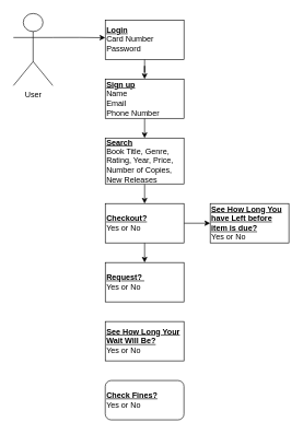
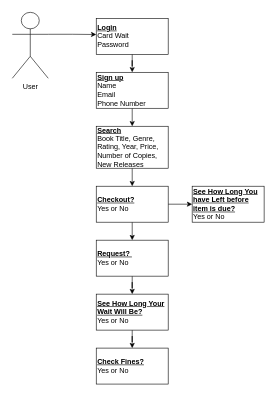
  <mxCell id="0" />
  <mxCell id="1" parent="0" />
  <mxCell id="2" style="edgeStyle=orthogonalEdgeStyle;rounded=0;orthogonalLoop=1;jettySize=auto;html=1;exitX=1;exitY=0.333;exitDx=0;exitDy=0;exitPerimeter=0;" edge="1" parent="1" source="3"><mxGeometry relative="1" as="geometry"><mxPoint x="160" y="57" as="targetPoint" /></mxGeometry></mxCell>
  <mxCell id="3" value="User" style="shape=umlActor;verticalLabelPosition=bottom;labelBackgroundColor=#ffffff;verticalAlign=top;html=1;outlineConnect=0;" vertex="1" parent="1"><mxGeometry x="20" y="20" width="60" height="110" as="geometry" /></mxCell>
  <mxCell id="4" style="edgeStyle=orthogonalEdgeStyle;rounded=0;orthogonalLoop=1;jettySize=auto;html=1;exitX=0.5;exitY=1;exitDx=0;exitDy=0;" edge="1" parent="1" source="5" target="7"><mxGeometry relative="1" as="geometry"><mxPoint x="220" y="160" as="targetPoint" /></mxGeometry></mxCell>
  <mxCell id="5" value="" style="rounded=0;whiteSpace=wrap;html=1;" vertex="1" parent="1"><mxGeometry x="160" y="30" width="120" height="60" as="geometry" /></mxCell>
  <mxCell id="6" style="edgeStyle=orthogonalEdgeStyle;rounded=0;orthogonalLoop=1;jettySize=auto;html=1;exitX=0.5;exitY=1;exitDx=0;exitDy=0;entryX=0.5;entryY=0;entryDx=0;entryDy=0;" edge="1" parent="1" source="7" target="9"><mxGeometry relative="1" as="geometry"><mxPoint x="220" y="230" as="targetPoint" /></mxGeometry></mxCell>
  <mxCell id="7" value="&lt;u style=&quot;font-weight: bold&quot;&gt;Sign up&lt;/u&gt;&lt;br&gt;Name&amp;nbsp;&lt;br&gt;Email&amp;nbsp;&lt;br&gt;Phone Number" style="rounded=0;whiteSpace=wrap;html=1;align=left;" vertex="1" parent="1"><mxGeometry x="160" y="120" width="120" height="60" as="geometry" /></mxCell>
  <mxCell id="8" style="edgeStyle=orthogonalEdgeStyle;rounded=0;orthogonalLoop=1;jettySize=auto;html=1;exitX=0.5;exitY=1;exitDx=0;exitDy=0;entryX=0.5;entryY=0;entryDx=0;entryDy=0;entryPerimeter=0;" edge="1" parent="1" source="9" target="12"><mxGeometry relative="1" as="geometry"><mxPoint x="220" y="300" as="targetPoint" /></mxGeometry></mxCell>
  <mxCell id="9" value="&lt;b&gt;&lt;u&gt;Search&lt;/u&gt;&lt;br&gt;&lt;/b&gt;Book Title, Genre, Rating, Year, Price, Number of Copies, New Releases" style="rounded=0;whiteSpace=wrap;html=1;align=left;" vertex="1" parent="1"><mxGeometry x="160" y="210" width="120" height="70" as="geometry" /></mxCell>
  <mxCell id="10" style="edgeStyle=orthogonalEdgeStyle;rounded=0;orthogonalLoop=1;jettySize=auto;html=1;exitX=0.5;exitY=1;exitDx=0;exitDy=0;entryX=0.5;entryY=0;entryDx=0;entryDy=0;" edge="1" parent="1" source="12" target="14"><mxGeometry relative="1" as="geometry"><mxPoint x="220" y="470" as="targetPoint" /></mxGeometry></mxCell>
  <mxCell id="11" style="edgeStyle=orthogonalEdgeStyle;rounded=0;orthogonalLoop=1;jettySize=auto;html=1;exitX=1;exitY=0.5;exitDx=0;exitDy=0;" edge="1" parent="1" source="12" target="19"><mxGeometry relative="1" as="geometry"><mxPoint x="350" y="390" as="targetPoint" /></mxGeometry></mxCell>
  <mxCell id="12" value="&lt;b&gt;&lt;u&gt;Checkout?&lt;/u&gt;&lt;/b&gt;&lt;br&gt;Yes or No" style="rounded=0;whiteSpace=wrap;html=1;align=left;" vertex="1" parent="1"><mxGeometry x="160" y="310" width="120" height="60" as="geometry" /></mxCell>
+ <mxCell id="13" style="edgeStyle=orthogonalEdgeStyle;rounded=0;orthogonalLoop=1;jettySize=auto;html=1;exitX=0.5;exitY=1;exitDx=0;exitDy=0;" edge="1" parent="1" source="14" target="16"><mxGeometry relative="1" as="geometry"><mxPoint x="220" y="590" as="targetPoint" /></mxGeometry></mxCell>
  <mxCell id="14" value="&lt;b&gt;&lt;u&gt;Request?&amp;nbsp;&lt;/u&gt;&lt;/b&gt;&lt;br&gt;Yes or No" style="rounded=0;whiteSpace=wrap;html=1;align=left;" vertex="1" parent="1"><mxGeometry x="160" y="400" width="120" height="60" as="geometry" /></mxCell>
+ <mxCell id="15" style="edgeStyle=orthogonalEdgeStyle;rounded=0;orthogonalLoop=1;jettySize=auto;html=1;exitX=0.5;exitY=1;exitDx=0;exitDy=0;" edge="1" parent="1" source="16" target="18"><mxGeometry relative="1" as="geometry"><mxPoint x="220" y="650" as="targetPoint" /></mxGeometry></mxCell>
  <mxCell id="16" value="&lt;b&gt;&lt;u&gt;See How Long Your Wait Will Be?&lt;/u&gt;&lt;/b&gt;&lt;br&gt;Yes or No" style="rounded=0;whiteSpace=wrap;html=1;align=left;" vertex="1" parent="1"><mxGeometry x="160" y="490" width="120" height="60" as="geometry" /></mxCell>
- <mxCell id="17" value="&lt;b&gt;&lt;u&gt;Login&lt;/u&gt;&lt;/b&gt;&lt;br&gt;Card Number&amp;nbsp;&lt;br&gt;Password&amp;nbsp;" style="text;html=1;strokeColor=none;fillColor=none;align=left;verticalAlign=middle;whiteSpace=wrap;rounded=0;" vertex="1" parent="1"><mxGeometry x="160" y="30" width="120" height="60" as="geometry" /></mxCell>
- <mxCell id="18" value="&lt;b&gt;&lt;u&gt;Check Fines?&lt;/u&gt;&lt;/b&gt;&lt;br&gt;Yes or No" style="whiteSpace=wrap;html=1;align=left;rounded=1;" vertex="1" parent="1"><mxGeometry x="160" y="580" width="120" height="60" as="geometry" /></mxCell>
+ <mxCell id="17" value="&lt;b&gt;&lt;u&gt;Login&lt;/u&gt;&lt;/b&gt;&lt;br&gt;Card Wait&amp;nbsp;&lt;br&gt;Password&amp;nbsp;" style="text;html=1;strokeColor=none;fillColor=none;align=left;verticalAlign=middle;whiteSpace=wrap;rounded=0;" vertex="1" parent="1"><mxGeometry x="160" y="30" width="120" height="60" as="geometry" /></mxCell>
+ <mxCell id="18" value="&lt;b&gt;&lt;u&gt;Check Fines?&lt;/u&gt;&lt;/b&gt;&lt;br&gt;Yes or No" style="rounded=0;whiteSpace=wrap;html=1;align=left;" vertex="1" parent="1"><mxGeometry x="160" y="580" width="120" height="60" as="geometry" /></mxCell>
  <mxCell id="19" value="&lt;b&gt;&lt;u&gt;See How Long You have Left before item is due?&lt;/u&gt;&lt;/b&gt;&lt;br&gt;Yes or No" style="rounded=0;whiteSpace=wrap;html=1;align=left;" vertex="1" parent="1"><mxGeometry x="320" y="310" width="120" height="60" as="geometry" /></mxCell>
